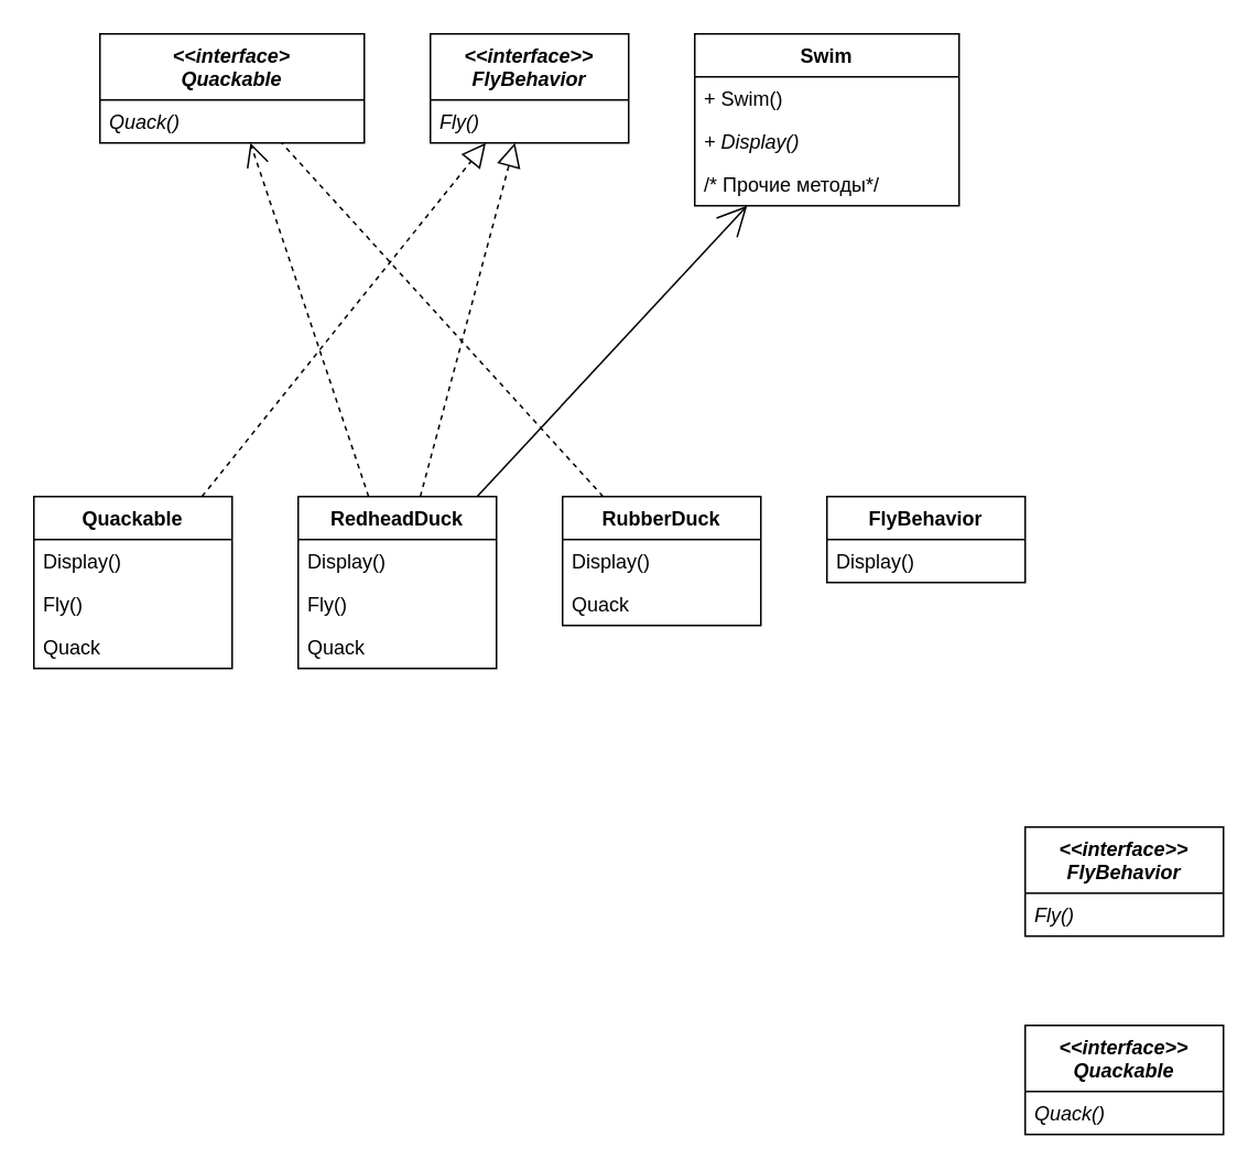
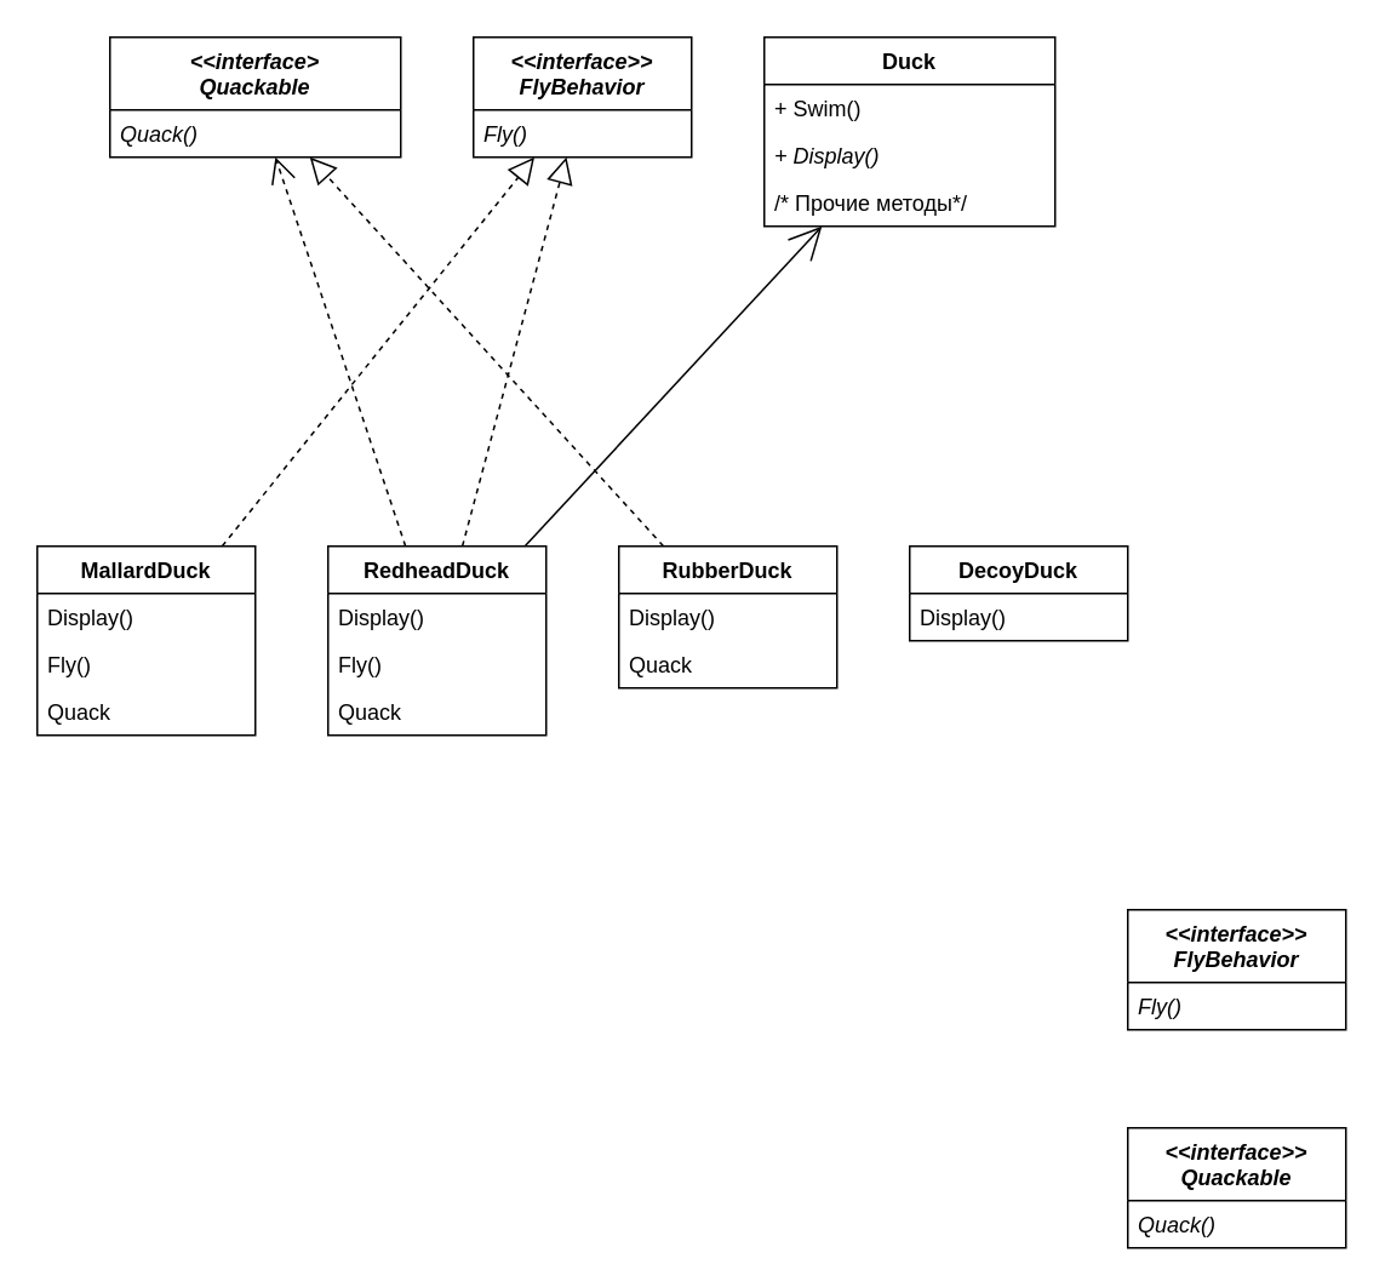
  <mxCell id="0" />
  <mxCell id="1" parent="0" />
  <mxCell id="2" value="&lt;div&gt;&lt;i&gt;&amp;lt;&amp;lt;interface&amp;gt;&lt;/i&gt;&lt;/div&gt;&lt;i&gt;Quackable&lt;/i&gt;" style="swimlane;fontStyle=1;align=center;verticalAlign=top;childLayout=stackLayout;horizontal=1;startSize=40;horizontalStack=0;resizeParent=1;resizeParentMax=0;resizeLast=0;collapsible=1;marginBottom=0;whiteSpace=wrap;html=1;" parent="1" vertex="1"><mxGeometry x="60" y="20" width="160" height="66" as="geometry" /></mxCell>
  <mxCell id="3" value="&lt;i&gt;Quack()&lt;/i&gt;" style="text;strokeColor=none;fillColor=none;align=left;verticalAlign=top;spacingLeft=4;spacingRight=4;overflow=hidden;rotatable=0;points=[[0,0.5],[1,0.5]];portConstraint=eastwest;whiteSpace=wrap;html=1;" parent="2" vertex="1"><mxGeometry y="40" width="160" height="26" as="geometry" /></mxCell>
  <mxCell id="4" value="&lt;div&gt;&lt;i&gt;&amp;lt;&amp;lt;interface&amp;gt;&amp;gt;&lt;/i&gt;&lt;/div&gt;&lt;i&gt;FlyBehavior&lt;/i&gt;" style="swimlane;fontStyle=1;align=center;verticalAlign=top;childLayout=stackLayout;horizontal=1;startSize=40;horizontalStack=0;resizeParent=1;resizeParentMax=0;resizeLast=0;collapsible=1;marginBottom=0;whiteSpace=wrap;html=1;" parent="1" vertex="1"><mxGeometry x="260" y="20" width="120" height="66" as="geometry" /></mxCell>
  <mxCell id="5" value="&lt;i&gt;Fly()&lt;/i&gt;" style="text;strokeColor=none;fillColor=none;align=left;verticalAlign=top;spacingLeft=4;spacingRight=4;overflow=hidden;rotatable=0;points=[[0,0.5],[1,0.5]];portConstraint=eastwest;whiteSpace=wrap;html=1;" parent="4" vertex="1"><mxGeometry y="40" width="120" height="26" as="geometry" /></mxCell>
- <mxCell id="6" value="&lt;span&gt;Swim&lt;/span&gt;" style="swimlane;fontStyle=1;align=center;verticalAlign=top;childLayout=stackLayout;horizontal=1;startSize=26;horizontalStack=0;resizeParent=1;resizeParentMax=0;resizeLast=0;collapsible=1;marginBottom=0;whiteSpace=wrap;html=1;" parent="1" vertex="1"><mxGeometry x="420" y="20" width="160" height="104" as="geometry" /></mxCell>
+ <mxCell id="6" value="&lt;span&gt;Duck&lt;/span&gt;" style="swimlane;fontStyle=1;align=center;verticalAlign=top;childLayout=stackLayout;horizontal=1;startSize=26;horizontalStack=0;resizeParent=1;resizeParentMax=0;resizeLast=0;collapsible=1;marginBottom=0;whiteSpace=wrap;html=1;" parent="1" vertex="1"><mxGeometry x="420" y="20" width="160" height="104" as="geometry" /></mxCell>
  <mxCell id="7" value="+ Swim()" style="text;strokeColor=none;fillColor=none;align=left;verticalAlign=top;spacingLeft=4;spacingRight=4;overflow=hidden;rotatable=0;points=[[0,0.5],[1,0.5]];portConstraint=eastwest;whiteSpace=wrap;html=1;" parent="6" vertex="1"><mxGeometry y="26" width="160" height="26" as="geometry" /></mxCell>
  <mxCell id="8" value="&lt;i&gt;+ Display()&lt;/i&gt;" style="text;strokeColor=none;fillColor=none;align=left;verticalAlign=top;spacingLeft=4;spacingRight=4;overflow=hidden;rotatable=0;points=[[0,0.5],[1,0.5]];portConstraint=eastwest;whiteSpace=wrap;html=1;" parent="6" vertex="1"><mxGeometry y="52" width="160" height="26" as="geometry" /></mxCell>
  <mxCell id="9" value="/* Прочие методы*/" style="text;strokeColor=none;fillColor=none;align=left;verticalAlign=top;spacingLeft=4;spacingRight=4;overflow=hidden;rotatable=0;points=[[0,0.5],[1,0.5]];portConstraint=eastwest;whiteSpace=wrap;html=1;" parent="6" vertex="1"><mxGeometry y="78" width="160" height="26" as="geometry" /></mxCell>
- <mxCell id="10" value="Quackable" style="swimlane;fontStyle=1;align=center;verticalAlign=top;childLayout=stackLayout;horizontal=1;startSize=26;horizontalStack=0;resizeParent=1;resizeParentMax=0;resizeLast=0;collapsible=1;marginBottom=0;whiteSpace=wrap;html=1;" parent="1" vertex="1"><mxGeometry x="20" y="300" width="120" height="104" as="geometry" /></mxCell>
+ <mxCell id="10" value="MallardDuck" style="swimlane;fontStyle=1;align=center;verticalAlign=top;childLayout=stackLayout;horizontal=1;startSize=26;horizontalStack=0;resizeParent=1;resizeParentMax=0;resizeLast=0;collapsible=1;marginBottom=0;whiteSpace=wrap;html=1;" parent="1" vertex="1"><mxGeometry x="20" y="300" width="120" height="104" as="geometry" /></mxCell>
  <mxCell id="11" value="Display()" style="text;strokeColor=none;fillColor=none;align=left;verticalAlign=top;spacingLeft=4;spacingRight=4;overflow=hidden;rotatable=0;points=[[0,0.5],[1,0.5]];portConstraint=eastwest;whiteSpace=wrap;html=1;" parent="10" vertex="1"><mxGeometry y="26" width="120" height="26" as="geometry" /></mxCell>
  <mxCell id="12" value="Fly()" style="text;strokeColor=none;fillColor=none;align=left;verticalAlign=top;spacingLeft=4;spacingRight=4;overflow=hidden;rotatable=0;points=[[0,0.5],[1,0.5]];portConstraint=eastwest;whiteSpace=wrap;html=1;" parent="10" vertex="1"><mxGeometry y="52" width="120" height="26" as="geometry" /></mxCell>
  <mxCell id="13" value="Quack" style="text;strokeColor=none;fillColor=none;align=left;verticalAlign=top;spacingLeft=4;spacingRight=4;overflow=hidden;rotatable=0;points=[[0,0.5],[1,0.5]];portConstraint=eastwest;whiteSpace=wrap;html=1;" parent="10" vertex="1"><mxGeometry y="78" width="120" height="26" as="geometry" /></mxCell>
  <mxCell id="14" value="RedheadDuck" style="swimlane;fontStyle=1;align=center;verticalAlign=top;childLayout=stackLayout;horizontal=1;startSize=26;horizontalStack=0;resizeParent=1;resizeParentMax=0;resizeLast=0;collapsible=1;marginBottom=0;whiteSpace=wrap;html=1;" parent="1" vertex="1"><mxGeometry x="180" y="300" width="120" height="104" as="geometry" /></mxCell>
  <mxCell id="15" value="Display()" style="text;strokeColor=none;fillColor=none;align=left;verticalAlign=top;spacingLeft=4;spacingRight=4;overflow=hidden;rotatable=0;points=[[0,0.5],[1,0.5]];portConstraint=eastwest;whiteSpace=wrap;html=1;" parent="14" vertex="1"><mxGeometry y="26" width="120" height="26" as="geometry" /></mxCell>
  <mxCell id="16" value="Fly()" style="text;strokeColor=none;fillColor=none;align=left;verticalAlign=top;spacingLeft=4;spacingRight=4;overflow=hidden;rotatable=0;points=[[0,0.5],[1,0.5]];portConstraint=eastwest;whiteSpace=wrap;html=1;" parent="14" vertex="1"><mxGeometry y="52" width="120" height="26" as="geometry" /></mxCell>
  <mxCell id="17" value="Quack" style="text;strokeColor=none;fillColor=none;align=left;verticalAlign=top;spacingLeft=4;spacingRight=4;overflow=hidden;rotatable=0;points=[[0,0.5],[1,0.5]];portConstraint=eastwest;whiteSpace=wrap;html=1;" parent="14" vertex="1"><mxGeometry y="78" width="120" height="26" as="geometry" /></mxCell>
  <mxCell id="18" value="RubberDuck" style="swimlane;fontStyle=1;align=center;verticalAlign=top;childLayout=stackLayout;horizontal=1;startSize=26;horizontalStack=0;resizeParent=1;resizeParentMax=0;resizeLast=0;collapsible=1;marginBottom=0;whiteSpace=wrap;html=1;" parent="1" vertex="1"><mxGeometry x="340" y="300" width="120" height="78" as="geometry" /></mxCell>
  <mxCell id="19" value="Display()" style="text;strokeColor=none;fillColor=none;align=left;verticalAlign=top;spacingLeft=4;spacingRight=4;overflow=hidden;rotatable=0;points=[[0,0.5],[1,0.5]];portConstraint=eastwest;whiteSpace=wrap;html=1;" parent="18" vertex="1"><mxGeometry y="26" width="120" height="26" as="geometry" /></mxCell>
  <mxCell id="20" value="Quack" style="text;strokeColor=none;fillColor=none;align=left;verticalAlign=top;spacingLeft=4;spacingRight=4;overflow=hidden;rotatable=0;points=[[0,0.5],[1,0.5]];portConstraint=eastwest;whiteSpace=wrap;html=1;" parent="18" vertex="1"><mxGeometry y="52" width="120" height="26" as="geometry" /></mxCell>
- <mxCell id="21" value="FlyBehavior" style="swimlane;fontStyle=1;align=center;verticalAlign=top;childLayout=stackLayout;horizontal=1;startSize=26;horizontalStack=0;resizeParent=1;resizeParentMax=0;resizeLast=0;collapsible=1;marginBottom=0;whiteSpace=wrap;html=1;" parent="1" vertex="1"><mxGeometry x="500" y="300" width="120" height="52" as="geometry" /></mxCell>
+ <mxCell id="21" value="DecoyDuck" style="swimlane;fontStyle=1;align=center;verticalAlign=top;childLayout=stackLayout;horizontal=1;startSize=26;horizontalStack=0;resizeParent=1;resizeParentMax=0;resizeLast=0;collapsible=1;marginBottom=0;whiteSpace=wrap;html=1;" parent="1" vertex="1"><mxGeometry x="500" y="300" width="120" height="52" as="geometry" /></mxCell>
  <mxCell id="22" value="Display()" style="text;strokeColor=none;fillColor=none;align=left;verticalAlign=top;spacingLeft=4;spacingRight=4;overflow=hidden;rotatable=0;points=[[0,0.5],[1,0.5]];portConstraint=eastwest;whiteSpace=wrap;html=1;" parent="21" vertex="1"><mxGeometry y="26" width="120" height="26" as="geometry" /></mxCell>
  <mxCell id="23" value="" style="endArrow=open;endSize=16;endFill=0;html=1;rounded=0;" parent="1" source="14" target="6" edge="1"><mxGeometry width="160" relative="1" as="geometry"><mxPoint x="470" y="190" as="sourcePoint" /><mxPoint x="630" y="190" as="targetPoint" /></mxGeometry></mxCell>
  <mxCell id="24" value="" style="endArrow=open;dashed=1;endFill=0;endSize=12;html=1;rounded=0;" parent="1" source="14" target="2" edge="1"><mxGeometry width="160" relative="1" as="geometry"><mxPoint x="70" y="160" as="sourcePoint" /><mxPoint x="230" y="160" as="targetPoint" /></mxGeometry></mxCell>
- <mxCell id="25" value="" style="endArrow=none;dashed=1;endFill=0;endSize=12;html=1;rounded=0;" parent="1" source="18" target="2" edge="1"><mxGeometry width="160" relative="1" as="geometry"><mxPoint x="70" y="160" as="sourcePoint" /><mxPoint x="230" y="160" as="targetPoint" /></mxGeometry></mxCell>
+ <mxCell id="25" value="" style="endArrow=block;dashed=1;endFill=0;endSize=12;html=1;rounded=0;" parent="1" source="18" target="2" edge="1"><mxGeometry width="160" relative="1" as="geometry"><mxPoint x="70" y="160" as="sourcePoint" /><mxPoint x="230" y="160" as="targetPoint" /></mxGeometry></mxCell>
  <mxCell id="26" value="" style="endArrow=block;dashed=1;endFill=0;endSize=12;html=1;rounded=0;" parent="1" source="14" target="4" edge="1"><mxGeometry width="160" relative="1" as="geometry"><mxPoint x="70" y="160" as="sourcePoint" /><mxPoint x="230" y="160" as="targetPoint" /></mxGeometry></mxCell>
  <mxCell id="27" value="" style="endArrow=block;dashed=1;endFill=0;endSize=12;html=1;rounded=0;" parent="1" source="10" target="4" edge="1"><mxGeometry width="160" relative="1" as="geometry"><mxPoint x="70" y="160" as="sourcePoint" /><mxPoint x="230" y="160" as="targetPoint" /></mxGeometry></mxCell>
  <mxCell id="28" value="&lt;div&gt;&lt;i&gt;&amp;lt;&amp;lt;interface&amp;gt;&amp;gt;&lt;/i&gt;&lt;/div&gt;&lt;i&gt;FlyBehavior&lt;/i&gt;" style="swimlane;fontStyle=1;align=center;verticalAlign=top;childLayout=stackLayout;horizontal=1;startSize=40;horizontalStack=0;resizeParent=1;resizeParentMax=0;resizeLast=0;collapsible=1;marginBottom=0;whiteSpace=wrap;html=1;" parent="1" vertex="1"><mxGeometry x="620" y="500" width="120" height="66" as="geometry" /></mxCell>
  <mxCell id="29" value="&lt;i&gt;Fly()&lt;/i&gt;" style="text;strokeColor=none;fillColor=none;align=left;verticalAlign=top;spacingLeft=4;spacingRight=4;overflow=hidden;rotatable=0;points=[[0,0.5],[1,0.5]];portConstraint=eastwest;whiteSpace=wrap;html=1;" parent="28" vertex="1"><mxGeometry y="40" width="120" height="26" as="geometry" /></mxCell>
  <mxCell id="30" value="&lt;div&gt;&lt;i&gt;&amp;lt;&amp;lt;interface&amp;gt;&amp;gt;&lt;/i&gt;&lt;/div&gt;&lt;i&gt;Quackable&lt;/i&gt;" style="swimlane;fontStyle=1;align=center;verticalAlign=top;childLayout=stackLayout;horizontal=1;startSize=40;horizontalStack=0;resizeParent=1;resizeParentMax=0;resizeLast=0;collapsible=1;marginBottom=0;whiteSpace=wrap;html=1;" parent="1" vertex="1"><mxGeometry x="620" y="620" width="120" height="66" as="geometry" /></mxCell>
  <mxCell id="31" value="&lt;i&gt;Quack()&lt;/i&gt;" style="text;strokeColor=none;fillColor=none;align=left;verticalAlign=top;spacingLeft=4;spacingRight=4;overflow=hidden;rotatable=0;points=[[0,0.5],[1,0.5]];portConstraint=eastwest;whiteSpace=wrap;html=1;" parent="30" vertex="1"><mxGeometry y="40" width="120" height="26" as="geometry" /></mxCell>
